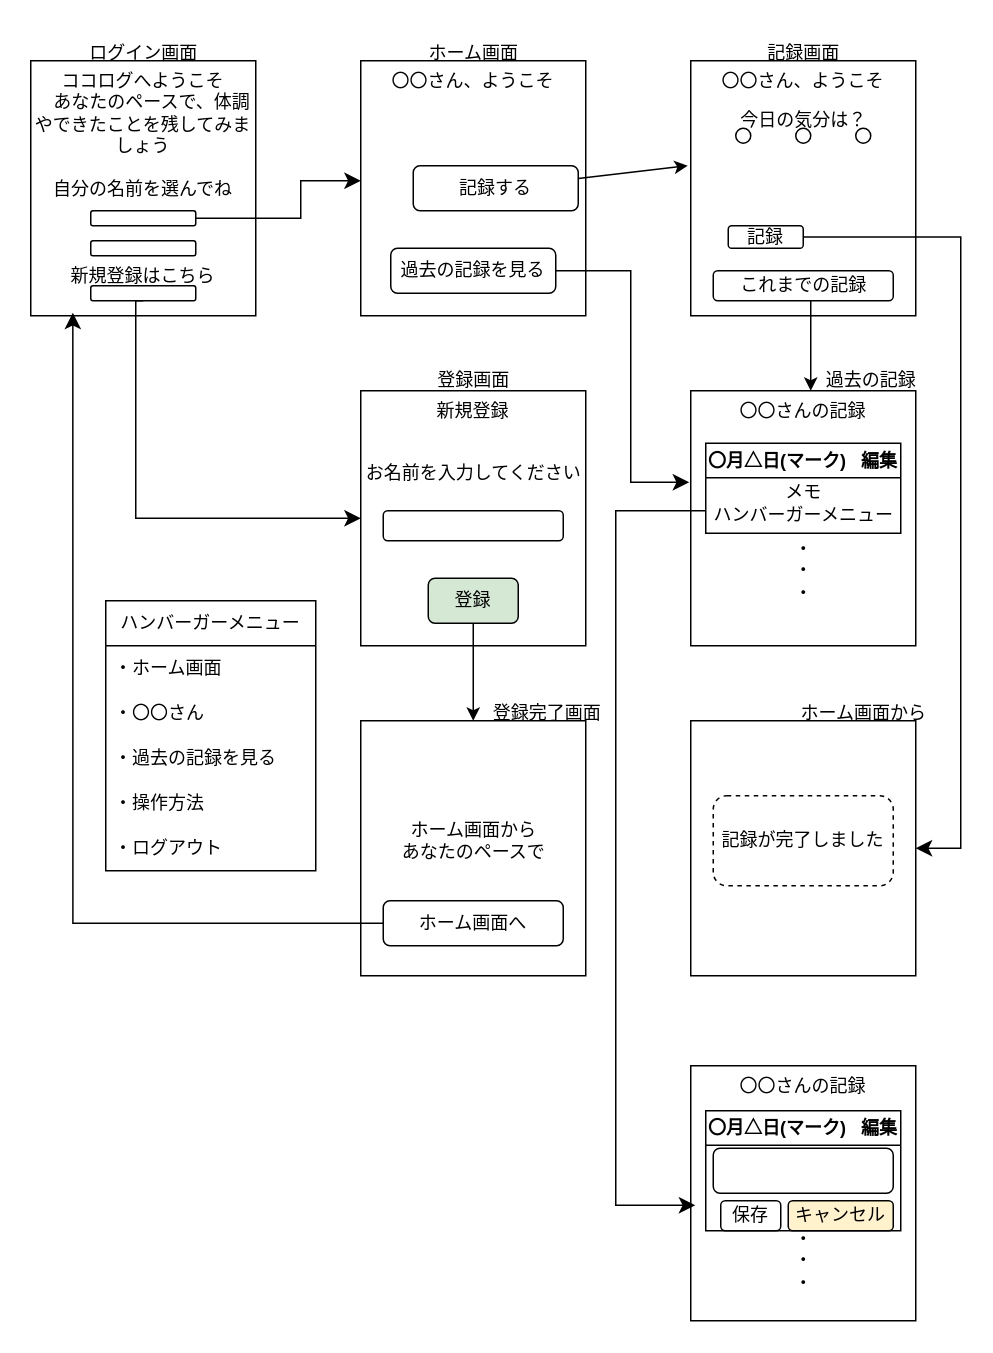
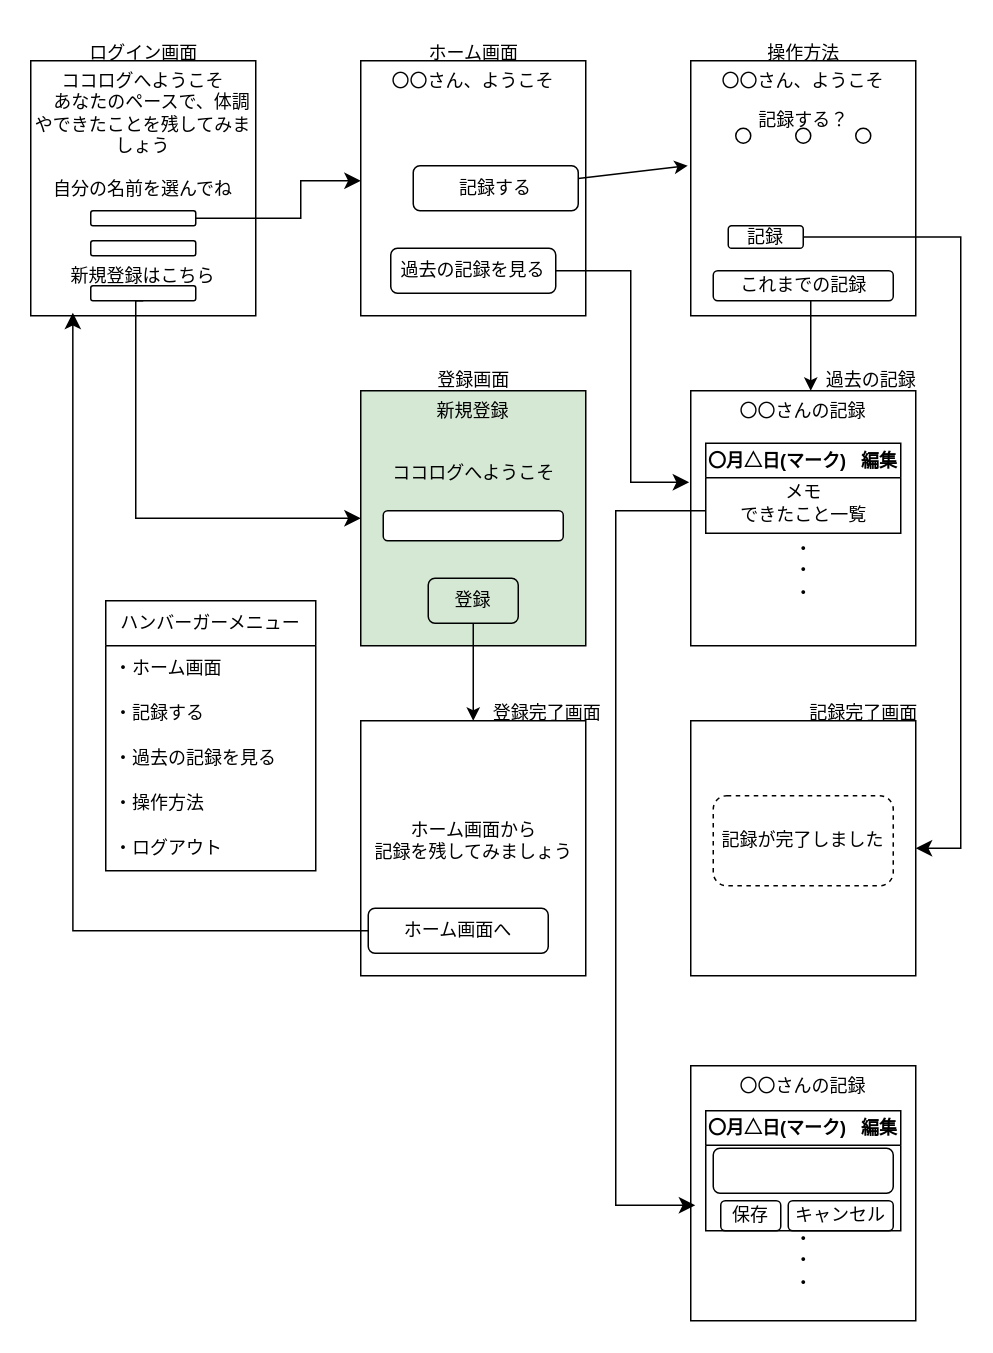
  <mxCell id="0" />
  <mxCell id="1" parent="0" />
  <mxCell id="2" value="ココログへようこそ&lt;div&gt;　あなたのペースで、体調やできたことを残してみましょう&lt;/div&gt;&lt;div&gt;&lt;br&gt;&lt;/div&gt;&lt;div&gt;自分の名前を選んでね&lt;/div&gt;&lt;div&gt;&lt;br&gt;&lt;/div&gt;&lt;div&gt;&lt;br&gt;&lt;/div&gt;&lt;div&gt;&lt;br&gt;&lt;/div&gt;&lt;div&gt;新規登録はこちら&lt;/div&gt;" style="rounded=0;whiteSpace=wrap;html=1;horizontal=1;verticalAlign=top;align=center;" parent="1" vertex="1"><mxGeometry x="20" y="40" width="150" height="170" as="geometry" /></mxCell>
  <mxCell id="3" value="" style="rounded=1;whiteSpace=wrap;html=1;" parent="1" vertex="1"><mxGeometry x="60" y="140" width="70" height="10" as="geometry" /></mxCell>
  <mxCell id="4" value="" style="rounded=1;whiteSpace=wrap;html=1;" parent="1" vertex="1"><mxGeometry x="60" y="160" width="70" height="10" as="geometry" /></mxCell>
  <mxCell id="5" value="" style="rounded=1;whiteSpace=wrap;html=1;" parent="1" vertex="1"><mxGeometry x="60" y="190" width="70" height="10" as="geometry" /></mxCell>
  <mxCell id="6" value="〇〇さんの記録&lt;div&gt;&lt;br&gt;&lt;/div&gt;&lt;div&gt;&lt;br&gt;&lt;/div&gt;" style="rounded=0;whiteSpace=wrap;html=1;verticalAlign=top;" parent="1" vertex="1"><mxGeometry x="460" y="260" width="150" height="170" as="geometry" /></mxCell>
  <mxCell id="7" value="〇月△日(マーク)&amp;nbsp; &amp;nbsp;編集" style="swimlane;whiteSpace=wrap;html=1;" parent="1" vertex="1"><mxGeometry x="470" y="295" width="130" height="60" as="geometry" /></mxCell>
- <mxCell id="8" value="メモ&lt;div&gt;ハンバーガーメニュー&lt;/div&gt;" style="text;html=1;align=center;verticalAlign=middle;resizable=0;points=[];autosize=1;strokeColor=none;fillColor=none;" parent="7" vertex="1"><mxGeometry x="10" y="20" width="110" height="40" as="geometry" /></mxCell>
+ <mxCell id="8" value="メモ&lt;div&gt;できたこと一覧&lt;/div&gt;" style="text;html=1;align=center;verticalAlign=middle;resizable=0;points=[];autosize=1;strokeColor=none;fillColor=none;" parent="7" vertex="1"><mxGeometry x="10" y="20" width="110" height="40" as="geometry" /></mxCell>
  <mxCell id="9" value="・&lt;div&gt;・&lt;/div&gt;&lt;div&gt;・&lt;/div&gt;" style="text;html=1;align=center;verticalAlign=middle;resizable=0;points=[];autosize=1;strokeColor=none;fillColor=none;" parent="1" vertex="1"><mxGeometry x="515" y="350" width="40" height="60" as="geometry" /></mxCell>
  <mxCell id="10" value="〇〇さん、ようこそ" style="rounded=0;whiteSpace=wrap;html=1;verticalAlign=top;" parent="1" vertex="1"><mxGeometry x="460" y="40" width="150" height="170" as="geometry" /></mxCell>
- <mxCell id="11" value="今日の気分は？" style="text;html=1;align=center;verticalAlign=middle;resizable=0;points=[];autosize=1;strokeColor=none;fillColor=none;" parent="1" vertex="1"><mxGeometry x="480" y="65" width="110" height="30" as="geometry" /></mxCell>
+ <mxCell id="11" value="記録する？" style="text;html=1;align=center;verticalAlign=middle;resizable=0;points=[];autosize=1;strokeColor=none;fillColor=none;" parent="1" vertex="1"><mxGeometry x="480" y="65" width="110" height="30" as="geometry" /></mxCell>
  <mxCell id="12" value="" style="ellipse;whiteSpace=wrap;html=1;aspect=fixed;direction=south;" parent="1" vertex="1"><mxGeometry x="490" y="85" width="10" height="10" as="geometry" /></mxCell>
  <mxCell id="13" value="" style="ellipse;whiteSpace=wrap;html=1;aspect=fixed;" parent="1" vertex="1"><mxGeometry x="530" y="85" width="10" height="10" as="geometry" /></mxCell>
  <mxCell id="14" value="" style="ellipse;whiteSpace=wrap;html=1;aspect=fixed;" parent="1" vertex="1"><mxGeometry x="570" y="85" width="10" height="10" as="geometry" /></mxCell>
  <mxCell id="15" value="記録" style="rounded=1;whiteSpace=wrap;html=1;" parent="1" vertex="1"><mxGeometry x="485" y="150" width="50" height="15" as="geometry" /></mxCell>
  <mxCell id="16" value="" style="rounded=1;whiteSpace=wrap;html=1;" parent="1" vertex="1"><mxGeometry x="475" y="180" width="120" height="20" as="geometry" /></mxCell>
  <mxCell id="17" value="これまでの記録" style="text;html=1;align=center;verticalAlign=middle;resizable=0;points=[];autosize=1;strokeColor=none;fillColor=none;" parent="1" vertex="1"><mxGeometry x="480" y="175" width="110" height="30" as="geometry" /></mxCell>
- <mxCell id="18" value="新規登録" style="rounded=0;whiteSpace=wrap;html=1;verticalAlign=top;" parent="1" vertex="1"><mxGeometry x="240" y="260" width="150" height="170" as="geometry" /></mxCell>
- <mxCell id="19" value="お名前を入力してください" style="text;html=1;align=center;verticalAlign=middle;resizable=0;points=[];autosize=1;strokeColor=none;fillColor=none;" parent="1" vertex="1"><mxGeometry x="230" y="300" width="170" height="30" as="geometry" /></mxCell>
+ <mxCell id="18" value="新規登録" style="rounded=0;whiteSpace=wrap;html=1;verticalAlign=top;fillColor=#d5e8d4;" parent="1" vertex="1"><mxGeometry x="240" y="260" width="150" height="170" as="geometry" /></mxCell>
+ <mxCell id="19" value="ココログへようこそ" style="text;html=1;align=center;verticalAlign=middle;resizable=0;points=[];autosize=1;strokeColor=none;fillColor=none;" parent="1" vertex="1"><mxGeometry x="230" y="300" width="170" height="30" as="geometry" /></mxCell>
  <mxCell id="20" value="" style="rounded=1;whiteSpace=wrap;html=1;" parent="1" vertex="1"><mxGeometry x="255" y="340" width="120" height="20" as="geometry" /></mxCell>
  <mxCell id="21" value="登録" style="rounded=1;whiteSpace=wrap;html=1;fillColor=#d5e8d4;" parent="1" vertex="1"><mxGeometry x="285" y="385" width="60" height="30" as="geometry" /></mxCell>
  <mxCell id="22" value="" style="rounded=0;whiteSpace=wrap;html=1;verticalAlign=top;" parent="1" vertex="1"><mxGeometry x="240" y="480" width="150" height="170" as="geometry" /></mxCell>
- <mxCell id="23" value="ホーム画面から&lt;div&gt;あなたのペースで&lt;/div&gt;" style="text;html=1;align=center;verticalAlign=middle;resizable=0;points=[];autosize=1;strokeColor=none;fillColor=none;" parent="1" vertex="1"><mxGeometry x="235" y="540" width="160" height="40" as="geometry" /></mxCell>
- <mxCell id="24" value="ホーム画面へ" style="rounded=1;whiteSpace=wrap;html=1;" parent="1" vertex="1"><mxGeometry x="255" y="600" width="120" height="30" as="geometry" /></mxCell>
+ <mxCell id="23" value="ホーム画面から&lt;div&gt;記録を残してみましょう&lt;/div&gt;" style="text;html=1;align=center;verticalAlign=middle;resizable=0;points=[];autosize=1;strokeColor=none;fillColor=none;" parent="1" vertex="1"><mxGeometry x="235" y="540" width="160" height="40" as="geometry" /></mxCell>
+ <mxCell id="24" value="ホーム画面へ" style="rounded=1;whiteSpace=wrap;html=1;" parent="1" vertex="1"><mxGeometry x="245" y="605" width="120" height="30" as="geometry" /></mxCell>
  <mxCell id="25" value="〇〇さん、ようこそ" style="rounded=0;whiteSpace=wrap;html=1;verticalAlign=top;" parent="1" vertex="1"><mxGeometry x="240" y="40" width="150" height="170" as="geometry" /></mxCell>
  <mxCell id="26" value="記録する" style="rounded=1;whiteSpace=wrap;html=1;" parent="1" vertex="1"><mxGeometry x="275" y="110" width="110" height="30" as="geometry" /></mxCell>
  <mxCell id="27" value="過去の記録を見る" style="rounded=1;whiteSpace=wrap;html=1;" parent="1" vertex="1"><mxGeometry x="260" y="165" width="110" height="30" as="geometry" /></mxCell>
  <mxCell id="28" value="ハンバーガーメニュー" style="swimlane;fontStyle=0;childLayout=stackLayout;horizontal=1;startSize=30;horizontalStack=0;resizeParent=1;resizeParentMax=0;resizeLast=0;collapsible=1;marginBottom=0;whiteSpace=wrap;html=1;" parent="1" vertex="1"><mxGeometry x="70" y="400" width="140" height="180" as="geometry" /></mxCell>
  <mxCell id="29" value="・ホーム画面" style="text;strokeColor=none;fillColor=none;align=left;verticalAlign=middle;spacingLeft=4;spacingRight=4;overflow=hidden;points=[[0,0.5],[1,0.5]];portConstraint=eastwest;rotatable=0;whiteSpace=wrap;html=1;" parent="28" vertex="1"><mxGeometry y="30" width="140" height="30" as="geometry" /></mxCell>
- <mxCell id="30" value="・〇〇さん" style="text;strokeColor=none;fillColor=none;align=left;verticalAlign=middle;spacingLeft=4;spacingRight=4;overflow=hidden;points=[[0,0.5],[1,0.5]];portConstraint=eastwest;rotatable=0;whiteSpace=wrap;html=1;" parent="28" vertex="1"><mxGeometry y="60" width="140" height="30" as="geometry" /></mxCell>
+ <mxCell id="30" value="・記録する" style="text;strokeColor=none;fillColor=none;align=left;verticalAlign=middle;spacingLeft=4;spacingRight=4;overflow=hidden;points=[[0,0.5],[1,0.5]];portConstraint=eastwest;rotatable=0;whiteSpace=wrap;html=1;" parent="28" vertex="1"><mxGeometry y="60" width="140" height="30" as="geometry" /></mxCell>
  <mxCell id="31" value="・過去の記録を見る" style="text;strokeColor=none;fillColor=none;align=left;verticalAlign=middle;spacingLeft=4;spacingRight=4;overflow=hidden;points=[[0,0.5],[1,0.5]];portConstraint=eastwest;rotatable=0;whiteSpace=wrap;html=1;" parent="28" vertex="1"><mxGeometry y="90" width="140" height="30" as="geometry" /></mxCell>
  <mxCell id="32" value="・操作方法" style="text;strokeColor=none;fillColor=none;align=left;verticalAlign=middle;spacingLeft=4;spacingRight=4;overflow=hidden;points=[[0,0.5],[1,0.5]];portConstraint=eastwest;rotatable=0;whiteSpace=wrap;html=1;" parent="28" vertex="1"><mxGeometry y="120" width="140" height="30" as="geometry" /></mxCell>
  <mxCell id="33" value="・ログアウト" style="text;strokeColor=none;fillColor=none;align=left;verticalAlign=middle;spacingLeft=4;spacingRight=4;overflow=hidden;points=[[0,0.5],[1,0.5]];portConstraint=eastwest;rotatable=0;whiteSpace=wrap;html=1;" vertex="1" parent="28"><mxGeometry y="150" width="140" height="30" as="geometry" /></mxCell>
  <mxCell id="34" value="" style="edgeStyle=elbowEdgeStyle;elbow=horizontal;endArrow=classic;html=1;curved=0;rounded=0;endSize=8;startSize=8;exitX=1;exitY=0.5;exitDx=0;exitDy=0;" parent="1" source="3" edge="1"><mxGeometry width="50" height="50" relative="1" as="geometry"><mxPoint x="190" y="170" as="sourcePoint" /><mxPoint x="240" y="120" as="targetPoint" /><Array as="points"><mxPoint x="200" y="150" /></Array></mxGeometry></mxCell>
  <mxCell id="35" value="" style="edgeStyle=elbowEdgeStyle;elbow=horizontal;endArrow=classic;html=1;curved=0;rounded=0;endSize=8;startSize=8;entryX=0;entryY=0.5;entryDx=0;entryDy=0;exitX=0.5;exitY=1;exitDx=0;exitDy=0;" parent="1" source="5" target="18" edge="1"><mxGeometry width="50" height="50" relative="1" as="geometry"><mxPoint x="60" y="220" as="sourcePoint" /><mxPoint x="350" y="250" as="targetPoint" /><Array as="points"><mxPoint x="90" y="350" /></Array></mxGeometry></mxCell>
  <mxCell id="36" value="" style="endArrow=classic;html=1;entryX=0.5;entryY=0;entryDx=0;entryDy=0;exitX=0.5;exitY=1;exitDx=0;exitDy=0;" parent="1" source="21" target="22" edge="1"><mxGeometry width="50" height="50" relative="1" as="geometry"><mxPoint x="300" y="400" as="sourcePoint" /><mxPoint x="350" y="350" as="targetPoint" /></mxGeometry></mxCell>
  <mxCell id="37" value="" style="endArrow=classic;html=1;" parent="1" source="26" edge="1"><mxGeometry width="50" height="50" relative="1" as="geometry"><mxPoint x="300" y="100" as="sourcePoint" /><mxPoint x="458" y="110" as="targetPoint" /></mxGeometry></mxCell>
  <mxCell id="38" value="" style="edgeStyle=elbowEdgeStyle;elbow=horizontal;endArrow=classic;html=1;curved=0;rounded=0;endSize=8;startSize=8;entryX=-0.007;entryY=0.359;entryDx=0;entryDy=0;entryPerimeter=0;exitX=1;exitY=0.5;exitDx=0;exitDy=0;" parent="1" source="27" target="6" edge="1"><mxGeometry width="50" height="50" relative="1" as="geometry"><mxPoint x="300" y="240" as="sourcePoint" /><mxPoint x="350" y="190" as="targetPoint" /><Array as="points"><mxPoint x="420" y="250" /></Array></mxGeometry></mxCell>
  <mxCell id="39" value="" style="endArrow=classic;html=1;" parent="1" edge="1"><mxGeometry width="50" height="50" relative="1" as="geometry"><mxPoint x="540" y="200" as="sourcePoint" /><mxPoint x="540" y="260" as="targetPoint" /></mxGeometry></mxCell>
  <mxCell id="40" value="" style="edgeStyle=segmentEdgeStyle;endArrow=classic;html=1;curved=0;rounded=0;endSize=8;startSize=8;exitX=0;exitY=0.5;exitDx=0;exitDy=0;entryX=0.187;entryY=0.988;entryDx=0;entryDy=0;entryPerimeter=0;" parent="1" source="24" target="2" edge="1"><mxGeometry width="50" height="50" relative="1" as="geometry"><mxPoint x="300" y="510" as="sourcePoint" /><mxPoint x="350" y="460" as="targetPoint" /></mxGeometry></mxCell>
  <mxCell id="41" value="ログイン画面" style="text;html=1;align=center;verticalAlign=middle;resizable=0;points=[];autosize=1;strokeColor=none;fillColor=none;" parent="1" vertex="1"><mxGeometry x="45" y="20" width="100" height="30" as="geometry" /></mxCell>
  <mxCell id="42" value="ホーム画面" style="text;html=1;align=center;verticalAlign=middle;resizable=0;points=[];autosize=1;strokeColor=none;fillColor=none;" parent="1" vertex="1"><mxGeometry x="275" y="20" width="80" height="30" as="geometry" /></mxCell>
- <mxCell id="43" value="記録画面" style="text;html=1;align=center;verticalAlign=middle;resizable=0;points=[];autosize=1;strokeColor=none;fillColor=none;" parent="1" vertex="1"><mxGeometry x="500" y="20" width="70" height="30" as="geometry" /></mxCell>
+ <mxCell id="43" value="操作方法" style="text;html=1;align=center;verticalAlign=middle;resizable=0;points=[];autosize=1;strokeColor=none;fillColor=none;" parent="1" vertex="1"><mxGeometry x="500" y="20" width="70" height="30" as="geometry" /></mxCell>
  <mxCell id="44" value="過去の記録" style="text;html=1;align=center;verticalAlign=middle;resizable=0;points=[];autosize=1;strokeColor=none;fillColor=none;" parent="1" vertex="1"><mxGeometry x="540" y="238" width="80" height="30" as="geometry" /></mxCell>
  <mxCell id="45" value="登録画面" style="text;html=1;align=center;verticalAlign=middle;resizable=0;points=[];autosize=1;strokeColor=none;fillColor=none;" parent="1" vertex="1"><mxGeometry x="280" y="238" width="70" height="30" as="geometry" /></mxCell>
  <mxCell id="46" value="登録完了画面" style="text;html=1;align=center;verticalAlign=middle;resizable=0;points=[];autosize=1;strokeColor=none;fillColor=none;" parent="1" vertex="1"><mxGeometry x="314" y="460" width="100" height="30" as="geometry" /></mxCell>
  <mxCell id="47" value="" style="rounded=0;whiteSpace=wrap;html=1;verticalAlign=middle;" parent="1" vertex="1"><mxGeometry x="460" y="480" width="150" height="170" as="geometry" /></mxCell>
  <mxCell id="48" value="記録が完了しました" style="rounded=1;whiteSpace=wrap;html=1;dashed=1;" parent="1" vertex="1"><mxGeometry x="475" y="530" width="120" height="60" as="geometry" /></mxCell>
- <mxCell id="49" value="ホーム画面から" style="text;html=1;align=center;verticalAlign=middle;resizable=0;points=[];autosize=1;strokeColor=none;fillColor=none;" parent="1" vertex="1"><mxGeometry x="525" y="460" width="100" height="30" as="geometry" /></mxCell>
+ <mxCell id="49" value="記録完了画面" style="text;html=1;align=center;verticalAlign=middle;resizable=0;points=[];autosize=1;strokeColor=none;fillColor=none;" parent="1" vertex="1"><mxGeometry x="525" y="460" width="100" height="30" as="geometry" /></mxCell>
  <mxCell id="50" value="" style="edgeStyle=elbowEdgeStyle;elbow=vertical;endArrow=classic;html=1;curved=0;rounded=0;endSize=8;startSize=8;exitX=1;exitY=0.5;exitDx=0;exitDy=0;entryX=1;entryY=0.5;entryDx=0;entryDy=0;" parent="1" source="15" target="47" edge="1"><mxGeometry width="50" height="50" relative="1" as="geometry"><mxPoint x="450" y="160" as="sourcePoint" /><mxPoint x="640" y="570" as="targetPoint" /><Array as="points"><mxPoint x="640" y="360" /></Array></mxGeometry></mxCell>
  <mxCell id="51" value="〇〇さんの記録&lt;div&gt;&lt;br&gt;&lt;/div&gt;&lt;div&gt;&lt;br&gt;&lt;/div&gt;" style="rounded=0;whiteSpace=wrap;html=1;verticalAlign=top;" vertex="1" parent="1"><mxGeometry x="460" y="710" width="150" height="170" as="geometry" /></mxCell>
  <mxCell id="52" value="〇月△日(マーク)&amp;nbsp; &amp;nbsp;編集" style="swimlane;whiteSpace=wrap;html=1;" vertex="1" parent="1"><mxGeometry x="470" y="740" width="130" height="80" as="geometry" /></mxCell>
  <mxCell id="53" value="" style="rounded=1;whiteSpace=wrap;html=1;" vertex="1" parent="52"><mxGeometry x="5" y="25" width="120" height="30" as="geometry" /></mxCell>
  <mxCell id="54" value="・&lt;div&gt;・&lt;/div&gt;&lt;div&gt;・&lt;/div&gt;" style="text;html=1;align=center;verticalAlign=middle;resizable=0;points=[];autosize=1;strokeColor=none;fillColor=none;" vertex="1" parent="1"><mxGeometry x="515" y="810" width="40" height="60" as="geometry" /></mxCell>
  <mxCell id="55" value="保存" style="rounded=1;whiteSpace=wrap;html=1;" vertex="1" parent="1"><mxGeometry x="480" y="800" width="40" height="20" as="geometry" /></mxCell>
- <mxCell id="56" value="キャンセル" style="rounded=1;whiteSpace=wrap;html=1;fillColor=#fff2cc;" vertex="1" parent="1"><mxGeometry x="525" y="800" width="70" height="20" as="geometry" /></mxCell>
+ <mxCell id="56" value="キャンセル" style="rounded=1;whiteSpace=wrap;html=1;" vertex="1" parent="1"><mxGeometry x="525" y="800" width="70" height="20" as="geometry" /></mxCell>
  <mxCell id="57" value="" style="edgeStyle=elbowEdgeStyle;elbow=horizontal;endArrow=classic;html=1;curved=0;rounded=0;endSize=8;startSize=8;exitX=0;exitY=0.75;exitDx=0;exitDy=0;entryX=0.02;entryY=0.547;entryDx=0;entryDy=0;entryPerimeter=0;" edge="1" parent="1" source="7" target="51"><mxGeometry width="50" height="50" relative="1" as="geometry"><mxPoint x="490" y="570" as="sourcePoint" /><mxPoint x="450" y="800" as="targetPoint" /><Array as="points"><mxPoint x="410" y="590" /></Array></mxGeometry></mxCell>
